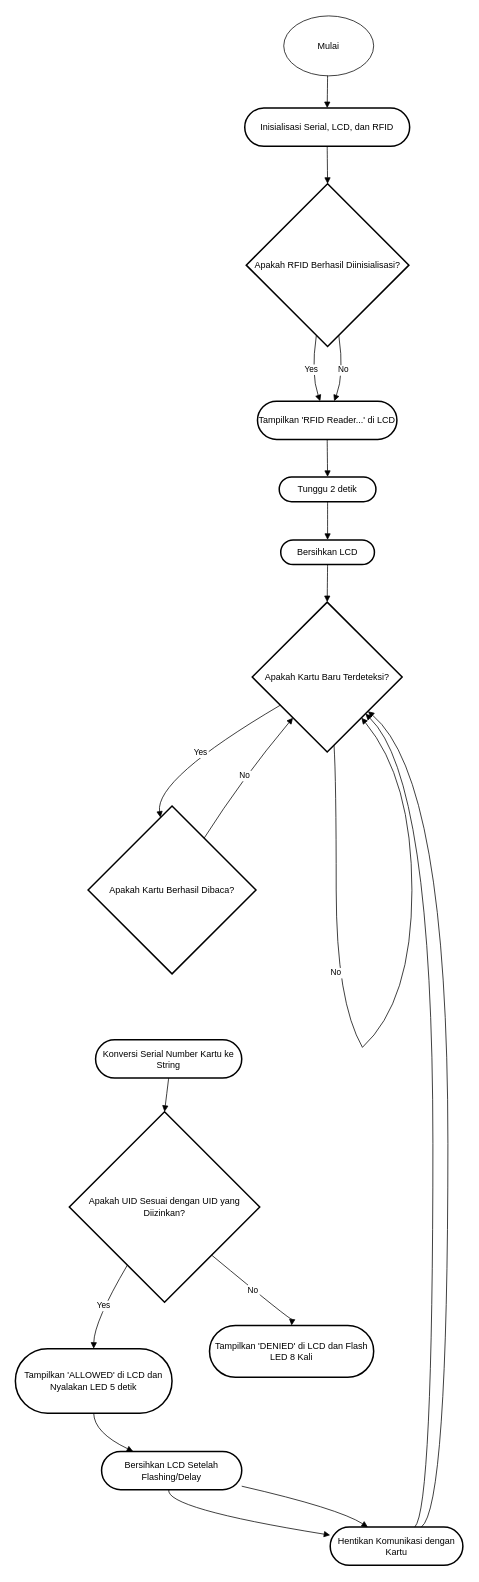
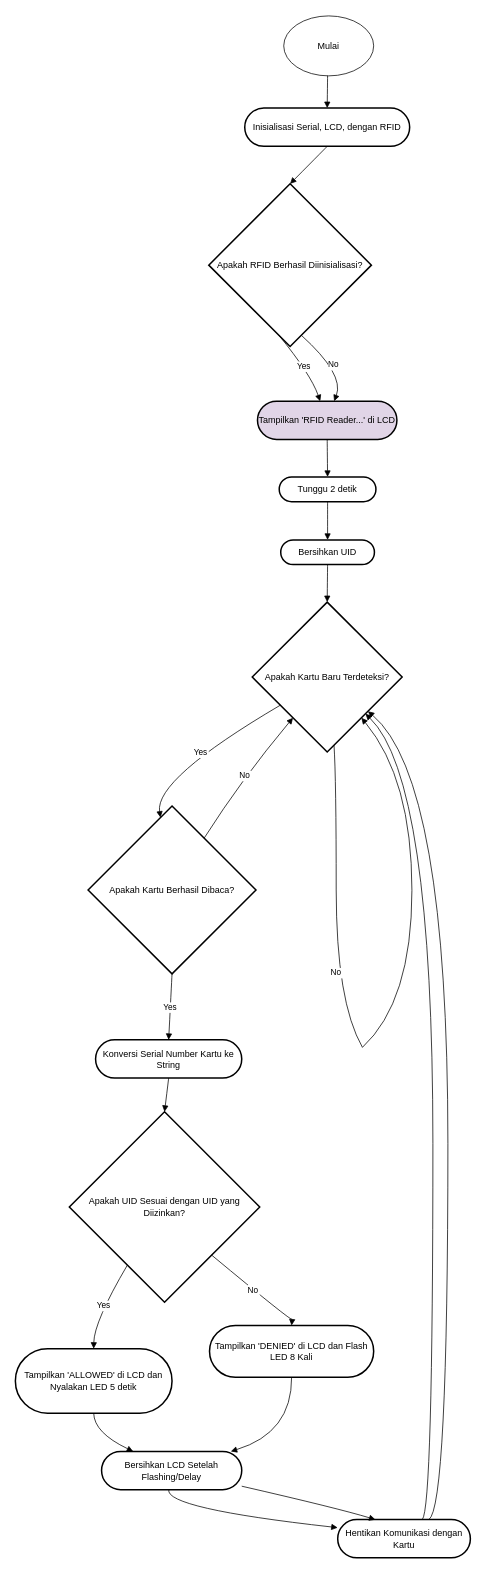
  <mxCell id="0" />
  <mxCell id="1" parent="0" />
- <mxCell id="2" value="Inisialisasi Serial, LCD, dan RFID" style="rounded=1;whiteSpace=wrap;arcSize=50;strokeWidth=2;" parent="1" vertex="1"><mxGeometry x="326" y="143" width="220" height="51" as="geometry" /></mxCell>
- <mxCell id="3" value="Apakah RFID Berhasil Diinisialisasi?" style="rhombus;strokeWidth=2;whiteSpace=wrap;" parent="1" vertex="1"><mxGeometry x="328" y="244" width="217" height="217" as="geometry" /></mxCell>
- <mxCell id="4" value="Tampilkan 'RFID Reader...' di LCD" style="rounded=1;whiteSpace=wrap;arcSize=50;strokeWidth=2;" parent="1" vertex="1"><mxGeometry x="343" y="534" width="186" height="51" as="geometry" /></mxCell>
+ <mxCell id="2" value="Inisialisasi Serial, LCD, dengan RFID" style="rounded=1;whiteSpace=wrap;arcSize=50;strokeWidth=2;" parent="1" vertex="1"><mxGeometry x="326" y="143" width="220" height="51" as="geometry" /></mxCell>
+ <mxCell id="3" value="Apakah RFID Berhasil Diinisialisasi?" style="rhombus;strokeWidth=2;whiteSpace=wrap;" parent="1" vertex="1"><mxGeometry x="278" y="244" width="217" height="217" as="geometry" /></mxCell>
+ <mxCell id="4" value="Tampilkan 'RFID Reader...' di LCD" style="rounded=1;whiteSpace=wrap;arcSize=50;strokeWidth=2;fillColor=#e1d5e7;" parent="1" vertex="1"><mxGeometry x="343" y="534" width="186" height="51" as="geometry" /></mxCell>
  <mxCell id="5" value="Tunggu 2 detik" style="rounded=1;whiteSpace=wrap;arcSize=50;strokeWidth=2;" parent="1" vertex="1"><mxGeometry x="372" y="635" width="129" height="33" as="geometry" /></mxCell>
- <mxCell id="6" value="Bersihkan LCD" style="rounded=1;whiteSpace=wrap;arcSize=50;strokeWidth=2;" parent="1" vertex="1"><mxGeometry x="374" y="719" width="125" height="33" as="geometry" /></mxCell>
+ <mxCell id="6" value="Bersihkan UID" style="rounded=1;whiteSpace=wrap;arcSize=50;strokeWidth=2;" parent="1" vertex="1"><mxGeometry x="374" y="719" width="125" height="33" as="geometry" /></mxCell>
  <mxCell id="7" value="Apakah Kartu Baru Terdeteksi?" style="rhombus;strokeWidth=2;whiteSpace=wrap;" parent="1" vertex="1"><mxGeometry x="336" y="802" width="200" height="200" as="geometry" /></mxCell>
  <mxCell id="8" value="Apakah Kartu Berhasil Dibaca?" style="rhombus;strokeWidth=2;whiteSpace=wrap;" parent="1" vertex="1"><mxGeometry x="117" y="1074" width="224" height="224" as="geometry" /></mxCell>
  <mxCell id="9" value="Konversi Serial Number Kartu ke String" style="rounded=1;whiteSpace=wrap;arcSize=50;strokeWidth=2;" parent="1" vertex="1"><mxGeometry x="127" y="1386" width="195" height="51" as="geometry" /></mxCell>
  <mxCell id="10" value="Apakah UID Sesuai dengan UID yang Diizinkan?" style="rhombus;strokeWidth=2;whiteSpace=wrap;" parent="1" vertex="1"><mxGeometry x="92" y="1482" width="254" height="254" as="geometry" /></mxCell>
  <mxCell id="11" value="Tampilkan 'ALLOWED' di LCD dan Nyalakan LED 5 detik" style="rounded=1;whiteSpace=wrap;arcSize=50;strokeWidth=2;" parent="1" vertex="1"><mxGeometry x="20" y="1798" width="209" height="86" as="geometry" /></mxCell>
  <mxCell id="12" value="Tampilkan 'DENIED' di LCD dan Flash LED 8 Kali" style="rounded=1;whiteSpace=wrap;arcSize=50;strokeWidth=2;" parent="1" vertex="1"><mxGeometry x="279" y="1767" width="219" height="69" as="geometry" /></mxCell>
  <mxCell id="13" value="Bersihkan LCD Setelah Flashing/Delay" style="rounded=1;whiteSpace=wrap;arcSize=50;strokeWidth=2;" parent="1" vertex="1"><mxGeometry x="135" y="1935" width="187" height="51" as="geometry" /></mxCell>
- <mxCell id="14" value="Hentikan Komunikasi dengan Kartu" style="rounded=1;whiteSpace=wrap;arcSize=50;strokeWidth=2;" parent="1" vertex="1"><mxGeometry x="440" y="2036" width="177" height="51" as="geometry" /></mxCell>
+ <mxCell id="14" value="Hentikan Komunikasi dengan Kartu" style="rounded=1;whiteSpace=wrap;arcSize=50;strokeWidth=2;" parent="1" vertex="1"><mxGeometry x="450" y="2026" width="177" height="51" as="geometry" /></mxCell>
  <mxCell id="15" value="" style="whiteSpace=wrap;strokeWidth=2;" parent="1" vertex="1"><mxGeometry x="448" y="1186" as="geometry" /></mxCell>
  <mxCell id="16" value="" style="whiteSpace=wrap;strokeWidth=2;" parent="1" vertex="1"><mxGeometry x="483" y="1396" as="geometry" /></mxCell>
  <mxCell id="17" value="" style="curved=1;startArrow=none;endArrow=block;exitX=0.51;exitY=1.01;entryX=0.5;entryY=0.01;rounded=0;" parent="1" target="2" edge="1"><mxGeometry relative="1" as="geometry"><Array as="points" /><mxPoint x="436.608" y="93" as="sourcePoint" /></mxGeometry></mxCell>
  <mxCell id="18" value="" style="curved=1;startArrow=none;endArrow=block;exitX=0.5;exitY=1.01;entryX=0.5;entryY=0;rounded=0;" parent="1" source="2" target="3" edge="1"><mxGeometry relative="1" as="geometry"><Array as="points" /></mxGeometry></mxCell>
  <mxCell id="19" value="Yes" style="curved=1;startArrow=none;endArrow=block;exitX=0.42;exitY=1;entryX=0.45;entryY=0;rounded=0;" parent="1" source="3" target="4" edge="1"><mxGeometry relative="1" as="geometry"><Array as="points"><mxPoint x="414" y="498" /></Array></mxGeometry></mxCell>
  <mxCell id="20" value="No" style="curved=1;startArrow=none;endArrow=block;exitX=0.58;exitY=1;entryX=0.55;entryY=0;rounded=0;" parent="1" source="3" target="4" edge="1"><mxGeometry relative="1" as="geometry"><Array as="points"><mxPoint x="459" y="498" /></Array></mxGeometry></mxCell>
  <mxCell id="21" value="" style="curved=1;startArrow=none;endArrow=block;exitX=0.5;exitY=1;entryX=0.5;entryY=0.01;rounded=0;" parent="1" source="4" target="5" edge="1"><mxGeometry relative="1" as="geometry"><Array as="points" /></mxGeometry></mxCell>
  <mxCell id="22" value="" style="curved=1;startArrow=none;endArrow=block;exitX=0.5;exitY=1.02;entryX=0.5;entryY=-0.01;rounded=0;" parent="1" source="5" target="6" edge="1"><mxGeometry relative="1" as="geometry"><Array as="points" /></mxGeometry></mxCell>
  <mxCell id="23" value="" style="curved=1;startArrow=none;endArrow=block;exitX=0.5;exitY=1;entryX=0.5;entryY=0;rounded=0;" parent="1" source="6" target="7" edge="1"><mxGeometry relative="1" as="geometry"><Array as="points" /></mxGeometry></mxCell>
  <mxCell id="24" value="Yes" style="curved=1;startArrow=none;endArrow=block;exitX=0;exitY=0.8;entryX=0.42;entryY=0;rounded=0;" parent="1" source="7" target="8" edge="1"><mxGeometry relative="1" as="geometry"><Array as="points"><mxPoint x="206" y="1038" /></Array></mxGeometry></mxCell>
  <mxCell id="25" value="" style="curved=1;startArrow=none;endArrow=none;exitX=0.55;exitY=1;entryX=Infinity;entryY=Infinity;rounded=0;" parent="1" source="7" target="15" edge="1"><mxGeometry relative="1" as="geometry"><Array as="points"><mxPoint x="448" y="1038" /></Array></mxGeometry></mxCell>
  <mxCell id="26" value="No" style="curved=1;startArrow=none;endArrow=none;exitX=Infinity;exitY=Infinity;entryX=Infinity;entryY=Infinity;rounded=0;" parent="1" source="15" target="16" edge="1"><mxGeometry relative="1" as="geometry"><Array as="points"><mxPoint x="448" y="1335" /></Array></mxGeometry></mxCell>
  <mxCell id="27" value="" style="curved=1;startArrow=none;endArrow=block;exitX=Infinity;exitY=Infinity;entryX=0.92;entryY=1;rounded=0;" parent="1" source="16" target="7" edge="1"><mxGeometry relative="1" as="geometry"><Array as="points"><mxPoint x="549" y="1335" /><mxPoint x="549" y="1038" /></Array></mxGeometry></mxCell>
+ <mxCell id="28" value="Yes" style="curved=1;startArrow=none;endArrow=block;exitX=0.5;exitY=1;entryX=0.5;entryY=0;rounded=0;" parent="1" source="8" target="9" edge="1"><mxGeometry relative="1" as="geometry"><Array as="points" /></mxGeometry></mxCell>
  <mxCell id="29" value="No" style="curved=1;startArrow=none;endArrow=block;exitX=0.81;exitY=0;entryX=0.08;entryY=1;rounded=0;" parent="1" source="8" target="7" edge="1"><mxGeometry relative="1" as="geometry"><Array as="points"><mxPoint x="322" y="1038" /></Array></mxGeometry></mxCell>
  <mxCell id="30" value="" style="curved=1;startArrow=none;endArrow=block;exitX=0.5;exitY=1;entryX=0.5;entryY=0;rounded=0;" parent="1" source="9" target="10" edge="1"><mxGeometry relative="1" as="geometry"><Array as="points" /></mxGeometry></mxCell>
  <mxCell id="31" value="Yes" style="curved=1;startArrow=none;endArrow=block;exitX=0.18;exitY=1;entryX=0.5;entryY=0.01;rounded=0;" parent="1" source="10" target="11" edge="1"><mxGeometry relative="1" as="geometry"><Array as="points"><mxPoint x="125" y="1762" /></Array></mxGeometry></mxCell>
  <mxCell id="32" value="" style="curved=1;startArrow=none;endArrow=block;exitX=0.5;exitY=1.01;entryX=0.22;entryY=-0.01;rounded=0;" parent="1" source="11" target="13" edge="1"><mxGeometry relative="1" as="geometry"><Array as="points"><mxPoint x="125" y="1910" /></Array></mxGeometry></mxCell>
  <mxCell id="33" value="" style="curved=1;startArrow=none;endArrow=block;exitX=0.48;exitY=0.99;entryX=0;entryY=0.21;rounded=0;" parent="1" source="13" target="14" edge="1"><mxGeometry relative="1" as="geometry"><Array as="points"><mxPoint x="219" y="2011" /></Array></mxGeometry></mxCell>
  <mxCell id="34" value="" style="curved=1;startArrow=none;endArrow=block;exitX=0.64;exitY=-0.01;entryX=1;entryY=0.98;rounded=0;" parent="1" source="14" target="7" edge="1"><mxGeometry relative="1" as="geometry"><Array as="points"><mxPoint x="577" y="2011" /><mxPoint x="577" y="1038" /></Array></mxGeometry></mxCell>
  <mxCell id="35" value="No" style="curved=1;startArrow=none;endArrow=block;exitX=0.99;exitY=1;entryX=0.5;entryY=0;rounded=0;" parent="1" source="10" target="12" edge="1"><mxGeometry relative="1" as="geometry"><Array as="points"><mxPoint x="389" y="1762" /></Array></mxGeometry></mxCell>
+ <mxCell id="36" value="" style="curved=1;startArrow=none;endArrow=block;exitX=0.5;exitY=1;entryX=0.93;entryY=-0.01;rounded=0;" parent="1" source="12" target="13" edge="1"><mxGeometry relative="1" as="geometry"><Array as="points"><mxPoint x="389" y="1910" /></Array></mxGeometry></mxCell>
  <mxCell id="37" value="" style="curved=1;startArrow=none;endArrow=block;exitX=1;exitY=0.91;entryX=0.28;entryY=-0.01;rounded=0;" parent="1" source="13" target="14" edge="1"><mxGeometry relative="1" as="geometry"><Array as="points"><mxPoint x="451" y="2011" /></Array></mxGeometry></mxCell>
  <mxCell id="38" value="" style="curved=1;startArrow=none;endArrow=block;exitX=0.69;exitY=-0.01;entryX=1;entryY=0.92;rounded=0;" parent="1" source="14" target="7" edge="1"><mxGeometry relative="1" as="geometry"><Array as="points"><mxPoint x="597" y="2011" /><mxPoint x="597" y="1038" /></Array></mxGeometry></mxCell>
  <mxCell id="39" value="Mulai" style="ellipse;whiteSpace=wrap;html=1;" parent="1" vertex="1"><mxGeometry x="378" y="20" width="120" height="80" as="geometry" /></mxCell>
